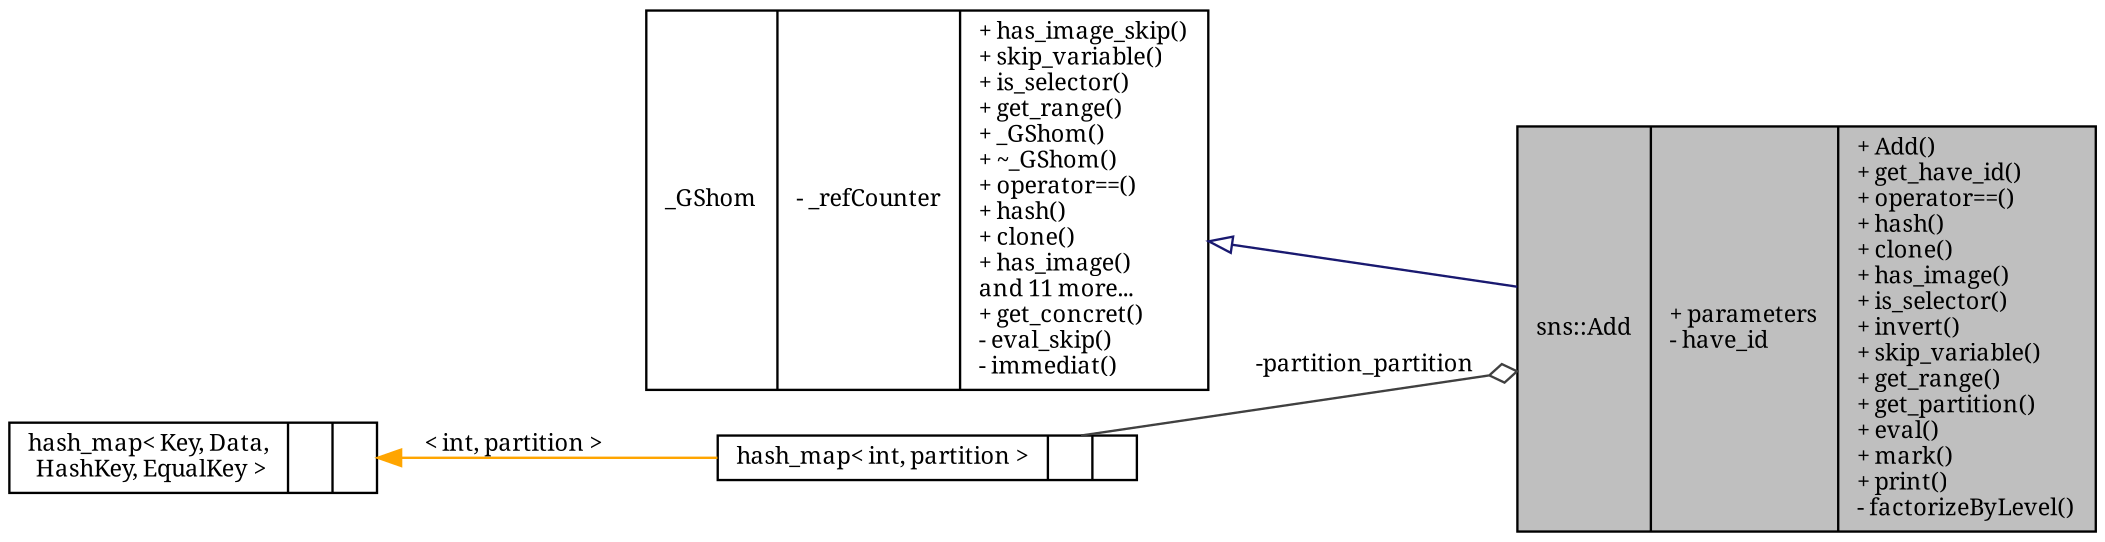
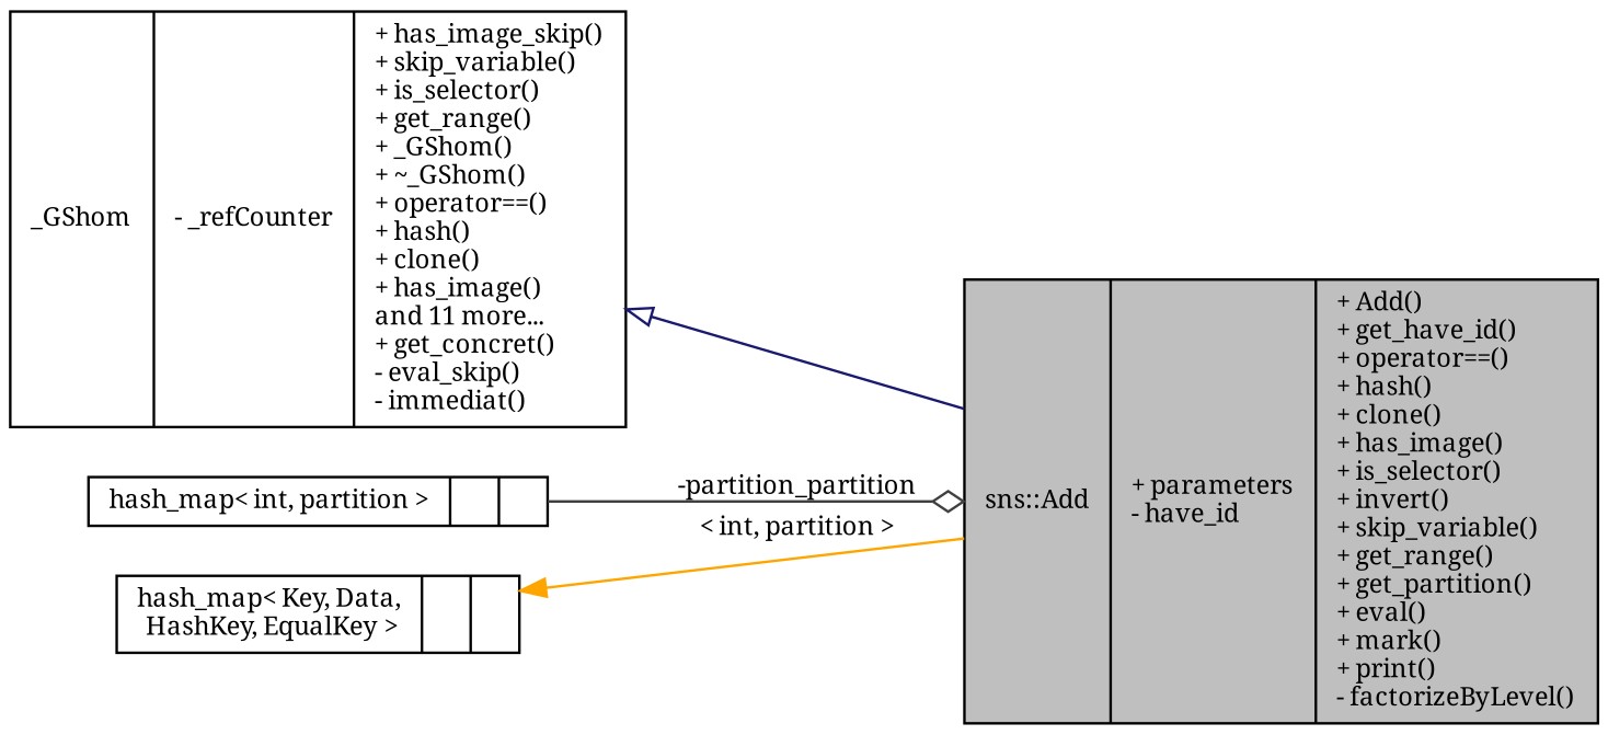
  digraph {
    fontname="Noto Serif"
    rankdir=LR
    node [color=black fillcolor=white fontname="Noto Serif" fontsize=10 shape=record style=filled]
    edge [dir=back fontname="Noto Serif" fontsize=10 labelfontname=FreeSans labelfontsize=10 style=solid]
    n1 [fillcolor=grey75 fontcolor=black height=0.2 label="{sns::Add\n|+ parameters\l- have_id\l|+ Add()\l+ get_have_id()\l+ operator==()\l+ hash()\l+ clone()\l+ has_image()\l+ is_selector()\l+ invert()\l+ skip_variable()\l+ get_range()\l+ get_partition()\l+ eval()\l+ mark()\l+ print()\l- factorizeByLevel()\l}" width=0.4]
    n2 [height=0.2 label="{_GShom\n|- _refCounter\l|+ has_image_skip()\l+ skip_variable()\l+ is_selector()\l+ get_range()\l+ _GShom()\l+ ~_GShom()\l+ operator==()\l+ hash()\l+ clone()\l+ has_image()\land 11 more...\l+ get_concret()\l- eval_skip()\l- immediat()\l}" width=0.4]
    n3 [height=0.2 label="{hash_map\< int, partition \>\n||}" width=0.4]
    n4 [height=0.2 label="{hash_map\< Key, Data,\l HashKey, EqualKey \>\n||}" width=0.4]
    n2 -> n1 [arrowtail=onormal color=midnightblue]
    n3 -> n1 [arrowhead=odiamond color=grey25 label=" -partition_partition" dir=""]
-   n4 -> n3 [color=orange label=" \< int, partition \>"]
+   n4 -> n1 [color=orange label=" \< int, partition \>"]
  }
